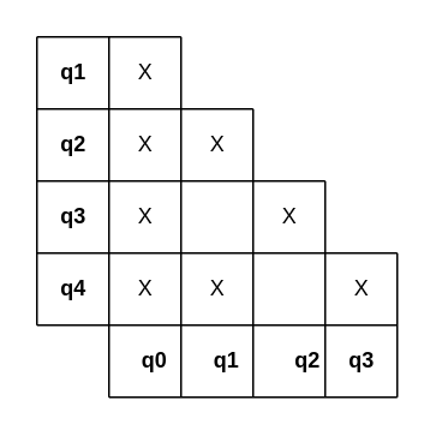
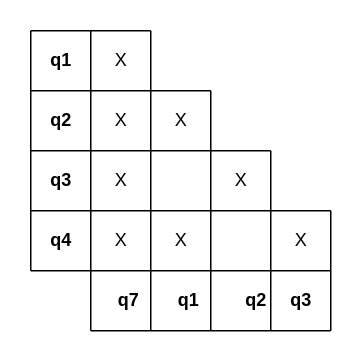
  <mxCell id="0" />
  <mxCell id="1" parent="0" />
  <mxCell id="2" value="" style="endArrow=none;html=1;" edge="1" parent="1"><mxGeometry width="50" height="50" relative="1" as="geometry"><mxPoint x="100" y="220" as="sourcePoint" /><mxPoint x="100" y="20" as="targetPoint" /></mxGeometry></mxCell>
  <mxCell id="3" value="" style="endArrow=none;html=1;" edge="1" parent="1"><mxGeometry width="50" height="50" relative="1" as="geometry"><mxPoint x="140" y="220" as="sourcePoint" /><mxPoint x="140" y="60" as="targetPoint" /></mxGeometry></mxCell>
  <mxCell id="4" value="" style="endArrow=none;html=1;" edge="1" parent="1"><mxGeometry width="50" height="50" relative="1" as="geometry"><mxPoint x="180" y="220" as="sourcePoint" /><mxPoint x="180" y="100" as="targetPoint" /></mxGeometry></mxCell>
  <mxCell id="5" value="" style="endArrow=none;html=1;" edge="1" parent="1"><mxGeometry width="50" height="50" relative="1" as="geometry"><mxPoint x="60" y="220" as="sourcePoint" /><mxPoint x="60" y="20" as="targetPoint" /></mxGeometry></mxCell>
  <mxCell id="6" value="" style="endArrow=none;html=1;" edge="1" parent="1"><mxGeometry width="50" height="50" relative="1" as="geometry"><mxPoint x="20" y="180" as="sourcePoint" /><mxPoint x="220" y="180" as="targetPoint" /></mxGeometry></mxCell>
  <mxCell id="7" value="" style="endArrow=none;html=1;" edge="1" parent="1"><mxGeometry width="50" height="50" relative="1" as="geometry"><mxPoint x="20" y="140" as="sourcePoint" /><mxPoint x="220" y="140" as="targetPoint" /></mxGeometry></mxCell>
  <mxCell id="8" value="" style="endArrow=none;html=1;" edge="1" parent="1"><mxGeometry width="50" height="50" relative="1" as="geometry"><mxPoint x="20" y="100" as="sourcePoint" /><mxPoint x="180" y="100" as="targetPoint" /></mxGeometry></mxCell>
  <mxCell id="9" value="" style="endArrow=none;html=1;" edge="1" parent="1"><mxGeometry width="50" height="50" relative="1" as="geometry"><mxPoint x="20" y="60" as="sourcePoint" /><mxPoint x="140" y="60" as="targetPoint" /></mxGeometry></mxCell>
- <mxCell id="10" value="&lt;b&gt;q0&lt;/b&gt;" style="text;html=1;align=center;verticalAlign=middle;resizable=0;points=[];autosize=1;" vertex="1" parent="1"><mxGeometry x="70" y="190" width="30" height="20" as="geometry" /></mxCell>
+ <mxCell id="10" value="&lt;b&gt;q7&lt;/b&gt;" style="text;html=1;align=center;verticalAlign=middle;resizable=0;points=[];autosize=1;" vertex="1" parent="1"><mxGeometry x="70" y="190" width="30" height="20" as="geometry" /></mxCell>
  <mxCell id="11" value="&lt;b&gt;q1&lt;/b&gt;" style="text;html=1;align=center;verticalAlign=middle;resizable=0;points=[];autosize=1;" vertex="1" parent="1"><mxGeometry x="110" y="190" width="30" height="20" as="geometry" /></mxCell>
  <mxCell id="12" value="&lt;b&gt;q2&lt;/b&gt;" style="text;html=1;align=center;verticalAlign=middle;resizable=0;points=[];autosize=1;" vertex="1" parent="1"><mxGeometry x="155" y="190" width="30" height="20" as="geometry" /></mxCell>
  <mxCell id="13" value="&lt;b&gt;q3&lt;/b&gt;" style="text;html=1;align=center;verticalAlign=middle;resizable=0;points=[];autosize=1;" vertex="1" parent="1"><mxGeometry x="185" y="190" width="30" height="20" as="geometry" /></mxCell>
  <mxCell id="14" value="&lt;b&gt;q1&lt;/b&gt;" style="text;html=1;align=center;verticalAlign=middle;resizable=0;points=[];autosize=1;" vertex="1" parent="1"><mxGeometry x="25" y="30" width="30" height="20" as="geometry" /></mxCell>
  <mxCell id="15" value="&lt;b&gt;q2&lt;/b&gt;" style="text;html=1;align=center;verticalAlign=middle;resizable=0;points=[];autosize=1;" vertex="1" parent="1"><mxGeometry x="25" y="70" width="30" height="20" as="geometry" /></mxCell>
  <mxCell id="16" value="&lt;b&gt;q3&lt;/b&gt;" style="text;html=1;align=center;verticalAlign=middle;resizable=0;points=[];autosize=1;" vertex="1" parent="1"><mxGeometry x="25" y="110" width="30" height="20" as="geometry" /></mxCell>
  <mxCell id="17" value="&lt;b&gt;q4&lt;/b&gt;" style="text;html=1;align=center;verticalAlign=middle;resizable=0;points=[];autosize=1;" vertex="1" parent="1"><mxGeometry x="25" y="150" width="30" height="20" as="geometry" /></mxCell>
  <mxCell id="18" value="" style="endArrow=none;html=1;" edge="1" parent="1"><mxGeometry width="50" height="50" relative="1" as="geometry"><mxPoint x="20" y="20" as="sourcePoint" /><mxPoint x="100" y="20" as="targetPoint" /></mxGeometry></mxCell>
  <mxCell id="19" value="" style="endArrow=none;html=1;" edge="1" parent="1"><mxGeometry width="50" height="50" relative="1" as="geometry"><mxPoint x="220" y="220" as="sourcePoint" /><mxPoint x="220" y="140" as="targetPoint" /></mxGeometry></mxCell>
  <mxCell id="20" value="" style="endArrow=none;html=1;" edge="1" parent="1"><mxGeometry width="50" height="50" relative="1" as="geometry"><mxPoint x="60" y="220" as="sourcePoint" /><mxPoint x="220" y="220" as="targetPoint" /></mxGeometry></mxCell>
  <mxCell id="21" value="" style="endArrow=none;html=1;" edge="1" parent="1"><mxGeometry width="50" height="50" relative="1" as="geometry"><mxPoint x="20" y="180" as="sourcePoint" /><mxPoint x="20" y="20" as="targetPoint" /></mxGeometry></mxCell>
  <mxCell id="22" value="X" style="text;html=1;align=center;verticalAlign=middle;resizable=0;points=[];autosize=1;" vertex="1" parent="1"><mxGeometry x="70" y="30" width="20" height="20" as="geometry" /></mxCell>
  <mxCell id="23" value="X" style="text;html=1;align=center;verticalAlign=middle;resizable=0;points=[];autosize=1;" vertex="1" parent="1"><mxGeometry x="70" y="70" width="20" height="20" as="geometry" /></mxCell>
  <mxCell id="24" value="X" style="text;html=1;align=center;verticalAlign=middle;resizable=0;points=[];autosize=1;" vertex="1" parent="1"><mxGeometry x="70" y="110" width="20" height="20" as="geometry" /></mxCell>
  <mxCell id="25" value="X" style="text;html=1;align=center;verticalAlign=middle;resizable=0;points=[];autosize=1;" vertex="1" parent="1"><mxGeometry x="70" y="150" width="20" height="20" as="geometry" /></mxCell>
  <mxCell id="26" value="X" style="text;html=1;align=center;verticalAlign=middle;resizable=0;points=[];autosize=1;" vertex="1" parent="1"><mxGeometry x="110" y="150" width="20" height="20" as="geometry" /></mxCell>
  <mxCell id="27" value="X" style="text;html=1;align=center;verticalAlign=middle;resizable=0;points=[];autosize=1;" vertex="1" parent="1"><mxGeometry x="110" y="70" width="20" height="20" as="geometry" /></mxCell>
  <mxCell id="28" value="X" style="text;html=1;align=center;verticalAlign=middle;resizable=0;points=[];autosize=1;" vertex="1" parent="1"><mxGeometry x="150" y="110" width="20" height="20" as="geometry" /></mxCell>
  <mxCell id="29" value="X" style="text;html=1;align=center;verticalAlign=middle;resizable=0;points=[];autosize=1;" vertex="1" parent="1"><mxGeometry x="190" y="150" width="20" height="20" as="geometry" /></mxCell>
